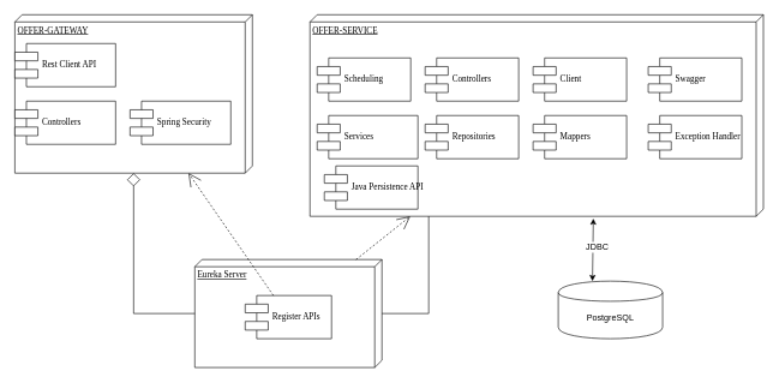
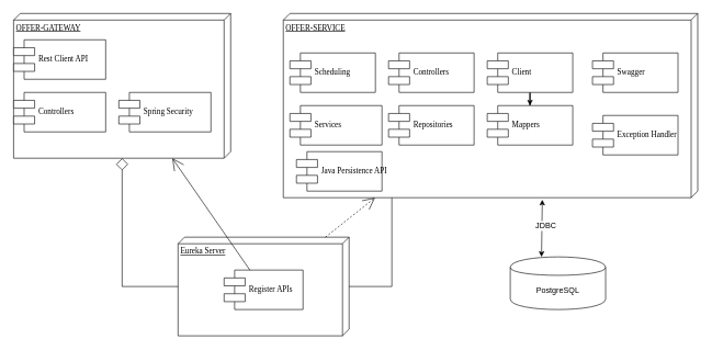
  <mxCell id="0" />
  <mxCell id="1" parent="0" />
  <mxCell id="2" value="OFFER-GATEWAY" style="verticalAlign=top;align=left;spacingTop=8;spacingLeft=2;spacingRight=12;shape=cube;size=10;direction=south;fontStyle=4;html=1;rounded=0;shadow=0;comic=0;labelBackgroundColor=none;strokeWidth=1;fontFamily=Verdana;fontSize=12" parent="1" vertex="1"><mxGeometry x="20" y="20" width="330" height="220" as="geometry" /></mxCell>
  <mxCell id="3" value="OFFER-SERVICE" style="verticalAlign=top;align=left;spacingTop=8;spacingLeft=2;spacingRight=12;shape=cube;size=10;direction=south;fontStyle=4;html=1;rounded=0;shadow=0;comic=0;labelBackgroundColor=none;strokeWidth=1;fontFamily=Verdana;fontSize=12" parent="1" vertex="1"><mxGeometry x="430" y="20" width="630" height="280" as="geometry" /></mxCell>
  <mxCell id="4" value="Eureka Server" style="verticalAlign=top;align=left;spacingTop=8;spacingLeft=2;spacingRight=12;shape=cube;size=10;direction=south;fontStyle=4;html=1;rounded=0;shadow=0;comic=0;labelBackgroundColor=none;strokeWidth=1;fontFamily=Verdana;fontSize=12" parent="1" vertex="1"><mxGeometry x="270" y="360" width="260" height="150" as="geometry" /></mxCell>
  <mxCell id="5" value="Rest Client API" style="shape=component;align=left;spacingLeft=36;rounded=0;shadow=0;comic=0;labelBackgroundColor=none;strokeWidth=1;fontFamily=Verdana;fontSize=12;html=1;" parent="1" vertex="1"><mxGeometry x="20" y="60" width="140" height="60" as="geometry" /></mxCell>
  <mxCell id="6" value="Scheduling" style="shape=component;align=left;spacingLeft=36;rounded=0;shadow=0;comic=0;labelBackgroundColor=none;strokeWidth=1;fontFamily=Verdana;fontSize=12;html=1;" parent="1" vertex="1"><mxGeometry x="440" y="80" width="130" height="60" as="geometry" /></mxCell>
  <mxCell id="7" value="Register APIs" style="shape=component;align=left;spacingLeft=36;rounded=0;shadow=0;comic=0;labelBackgroundColor=none;strokeWidth=1;fontFamily=Verdana;fontSize=12;html=1;" parent="1" vertex="1"><mxGeometry x="340" y="410" width="120" height="60" as="geometry" /></mxCell>
- <mxCell id="8" style="edgeStyle=none;rounded=0;html=1;dashed=1;labelBackgroundColor=none;startArrow=none;startFill=0;startSize=8;endArrow=open;endFill=0;endSize=16;fontFamily=Verdana;fontSize=12;" parent="1" source="7" target="2" edge="1"><mxGeometry relative="1" as="geometry" /></mxCell>
+ <mxCell id="8" style="edgeStyle=none;rounded=0;html=1;dashed=0;labelBackgroundColor=none;startArrow=none;startFill=0;startSize=8;endArrow=open;endFill=0;endSize=16;fontFamily=Verdana;fontSize=12;" parent="1" source="7" target="2" edge="1"><mxGeometry relative="1" as="geometry" /></mxCell>
  <mxCell id="9" style="edgeStyle=none;rounded=0;html=1;dashed=1;labelBackgroundColor=none;startArrow=none;startFill=0;startSize=8;endArrow=open;endFill=0;endSize=16;fontFamily=Verdana;fontSize=12;" parent="1" source="4" target="3" edge="1"><mxGeometry relative="1" as="geometry"><mxPoint x="510" y="240" as="targetPoint" /></mxGeometry></mxCell>
  <mxCell id="10" style="edgeStyle=orthogonalEdgeStyle;rounded=0;html=1;labelBackgroundColor=none;startArrow=none;startFill=0;startSize=8;endArrow=none;endFill=0;endSize=16;fontFamily=Verdana;fontSize=12;" parent="1" source="4" target="3" edge="1"><mxGeometry relative="1" as="geometry"><Array as="points"><mxPoint x="595" y="435" /></Array></mxGeometry></mxCell>
  <mxCell id="11" style="edgeStyle=orthogonalEdgeStyle;rounded=0;html=1;labelBackgroundColor=none;startArrow=none;startFill=0;startSize=8;endArrow=diamond;endFill=0;endSize=16;fontFamily=Verdana;fontSize=12;" parent="1" source="4" target="2" edge="1"><mxGeometry relative="1" as="geometry"><Array as="points"><mxPoint x="185" y="435" /></Array></mxGeometry></mxCell>
  <mxCell id="12" value="Controllers" style="shape=component;align=left;spacingLeft=36;rounded=0;shadow=0;comic=0;labelBackgroundColor=none;strokeWidth=1;fontFamily=Verdana;fontSize=12;html=1;" vertex="1" parent="1"><mxGeometry x="590" y="80" width="130" height="60" as="geometry" /></mxCell>
  <mxCell id="13" value="Repositories" style="shape=component;align=left;spacingLeft=36;rounded=0;shadow=0;comic=0;labelBackgroundColor=none;strokeWidth=1;fontFamily=Verdana;fontSize=12;html=1;" vertex="1" parent="1"><mxGeometry x="590" y="160" width="130" height="60" as="geometry" /></mxCell>
  <mxCell id="14" value="Controllers" style="shape=component;align=left;spacingLeft=36;rounded=0;shadow=0;comic=0;labelBackgroundColor=none;strokeWidth=1;fontFamily=Verdana;fontSize=12;html=1;" vertex="1" parent="1"><mxGeometry x="20" y="140" width="140" height="60" as="geometry" /></mxCell>
  <mxCell id="15" value="Spring Security" style="shape=component;align=left;spacingLeft=36;rounded=0;shadow=0;comic=0;labelBackgroundColor=none;strokeWidth=1;fontFamily=Verdana;fontSize=12;html=1;" vertex="1" parent="1"><mxGeometry x="180" y="140" width="140" height="60" as="geometry" /></mxCell>
  <mxCell id="16" value="Services" style="shape=component;align=left;spacingLeft=36;rounded=0;shadow=0;comic=0;labelBackgroundColor=none;strokeWidth=1;fontFamily=Verdana;fontSize=12;html=1;" vertex="1" parent="1"><mxGeometry x="440" y="160" width="140" height="60" as="geometry" /></mxCell>
+ <mxCell id="17" value="" style="edgeStyle=orthogonalEdgeStyle;rounded=0;orthogonalLoop=1;jettySize=auto;html=1;" edge="1" parent="1" source="18" target="19"><mxGeometry relative="1" as="geometry" /></mxCell>
  <mxCell id="18" value="Client" style="shape=component;align=left;spacingLeft=36;rounded=0;shadow=0;comic=0;labelBackgroundColor=none;strokeWidth=1;fontFamily=Verdana;fontSize=12;html=1;" vertex="1" parent="1"><mxGeometry x="740" y="80" width="130" height="60" as="geometry" /></mxCell>
  <mxCell id="19" value="Mappers" style="shape=component;align=left;spacingLeft=36;rounded=0;shadow=0;comic=0;labelBackgroundColor=none;strokeWidth=1;fontFamily=Verdana;fontSize=12;html=1;" vertex="1" parent="1"><mxGeometry x="740" y="160" width="130" height="60" as="geometry" /></mxCell>
  <mxCell id="20" value="Swagger" style="shape=component;align=left;spacingLeft=36;rounded=0;shadow=0;comic=0;labelBackgroundColor=none;strokeWidth=1;fontFamily=Verdana;fontSize=12;html=1;" vertex="1" parent="1"><mxGeometry x="900" y="80" width="130" height="60" as="geometry" /></mxCell>
- <mxCell id="21" value="Exception Handler" style="shape=component;align=left;spacingLeft=36;rounded=0;shadow=0;comic=0;labelBackgroundColor=none;strokeWidth=1;fontFamily=Verdana;fontSize=12;html=1;" vertex="1" parent="1"><mxGeometry x="900" y="160" width="130" height="60" as="geometry" /></mxCell>
+ <mxCell id="21" value="Exception Handler" style="shape=component;align=left;spacingLeft=36;rounded=0;shadow=0;comic=0;labelBackgroundColor=none;strokeWidth=1;fontFamily=Verdana;fontSize=12;html=1;" vertex="1" parent="1"><mxGeometry x="900" y="175" width="130" height="60" as="geometry" /></mxCell>
  <mxCell id="22" value="Java Persistence API" style="shape=component;align=left;spacingLeft=36;rounded=0;shadow=0;comic=0;labelBackgroundColor=none;strokeWidth=1;fontFamily=Verdana;fontSize=12;html=1;" vertex="1" parent="1"><mxGeometry x="450" y="230" width="130" height="60" as="geometry" /></mxCell>
  <mxCell id="23" value="PostgreSQL" style="shape=cylinder;whiteSpace=wrap;html=1;boundedLbl=1;backgroundOutline=1;" vertex="1" parent="1"><mxGeometry x="775" y="390" width="145" height="80" as="geometry" /></mxCell>
  <mxCell id="24" value="" style="endArrow=classic;startArrow=classic;html=1;entryX=1.011;entryY=0.375;entryDx=0;entryDy=0;entryPerimeter=0;" edge="1" parent="1" target="3"><mxGeometry width="50" height="50" relative="1" as="geometry"><mxPoint x="822.5" y="390" as="sourcePoint" /><mxPoint x="872.5" y="340" as="targetPoint" /></mxGeometry></mxCell>
  <mxCell id="25" value="JDBC" style="text;html=1;align=center;verticalAlign=middle;resizable=0;points=[];labelBackgroundColor=#ffffff;" vertex="1" connectable="0" parent="24"><mxGeometry x="0.106" y="-5" relative="1" as="geometry"><mxPoint as="offset" /></mxGeometry></mxCell>
